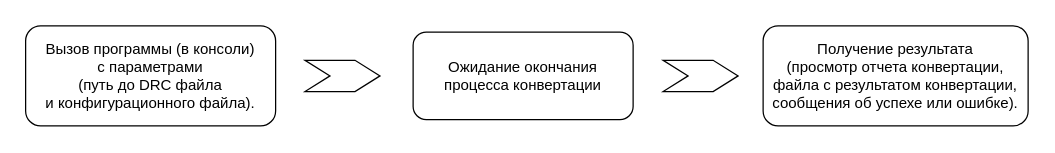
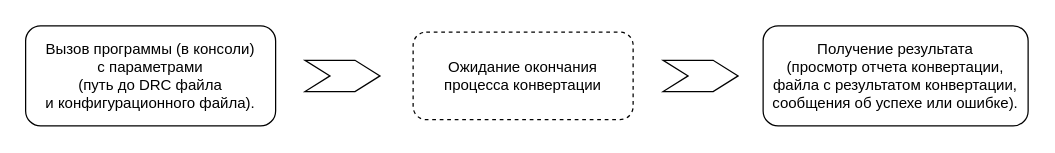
  <mxCell id="0" />
  <mxCell id="1" parent="0" />
  <mxCell id="2" value="&lt;div&gt;Вызов программы (в консоли)&lt;/div&gt;&lt;div&gt;с параметрами&lt;/div&gt;&lt;div&gt;(путь до DRC файла&lt;/div&gt;&lt;div&gt;и&amp;nbsp;&lt;span style=&quot;background-color: initial;&quot;&gt;конфигурационного файла).&lt;/span&gt;&lt;/div&gt;" style="rounded=1;whiteSpace=wrap;html=1;" vertex="1" parent="1"><mxGeometry x="20" y="20" width="200" height="80" as="geometry" /></mxCell>
- <mxCell id="3" value="Ожидание окончания процесса конвертации" style="rounded=1;whiteSpace=wrap;html=1;" vertex="1" parent="1"><mxGeometry x="330" y="25" width="176" height="70" as="geometry" /></mxCell>
+ <mxCell id="3" value="Ожидание окончания процесса конвертации" style="rounded=1;whiteSpace=wrap;html=1;dashed=1;" vertex="1" parent="1"><mxGeometry x="330" y="25" width="176" height="70" as="geometry" /></mxCell>
  <mxCell id="4" value="&lt;div&gt;Получение результата&lt;br&gt;(просмотр отчета конвертации,&lt;/div&gt;&lt;div&gt;файла с&amp;nbsp;&lt;span style=&quot;background-color: initial;&quot;&gt;результатом конвертации,&lt;/span&gt;&lt;/div&gt;&lt;div&gt;сообщения об успехе или ошибке).&lt;/div&gt;" style="rounded=1;whiteSpace=wrap;html=1;" vertex="1" parent="1"><mxGeometry x="610" y="20" width="212" height="80" as="geometry" /></mxCell>
  <mxCell id="5" value="" style="shape=step;perimeter=stepPerimeter;whiteSpace=wrap;html=1;fixedSize=1;direction=east;" vertex="1" parent="1"><mxGeometry x="243.5" y="47.5" width="60" height="25" as="geometry" /></mxCell>
  <mxCell id="6" value="" style="shape=step;perimeter=stepPerimeter;whiteSpace=wrap;html=1;fixedSize=1;direction=east;" vertex="1" parent="1"><mxGeometry x="530" y="47.5" width="60" height="25" as="geometry" /></mxCell>
